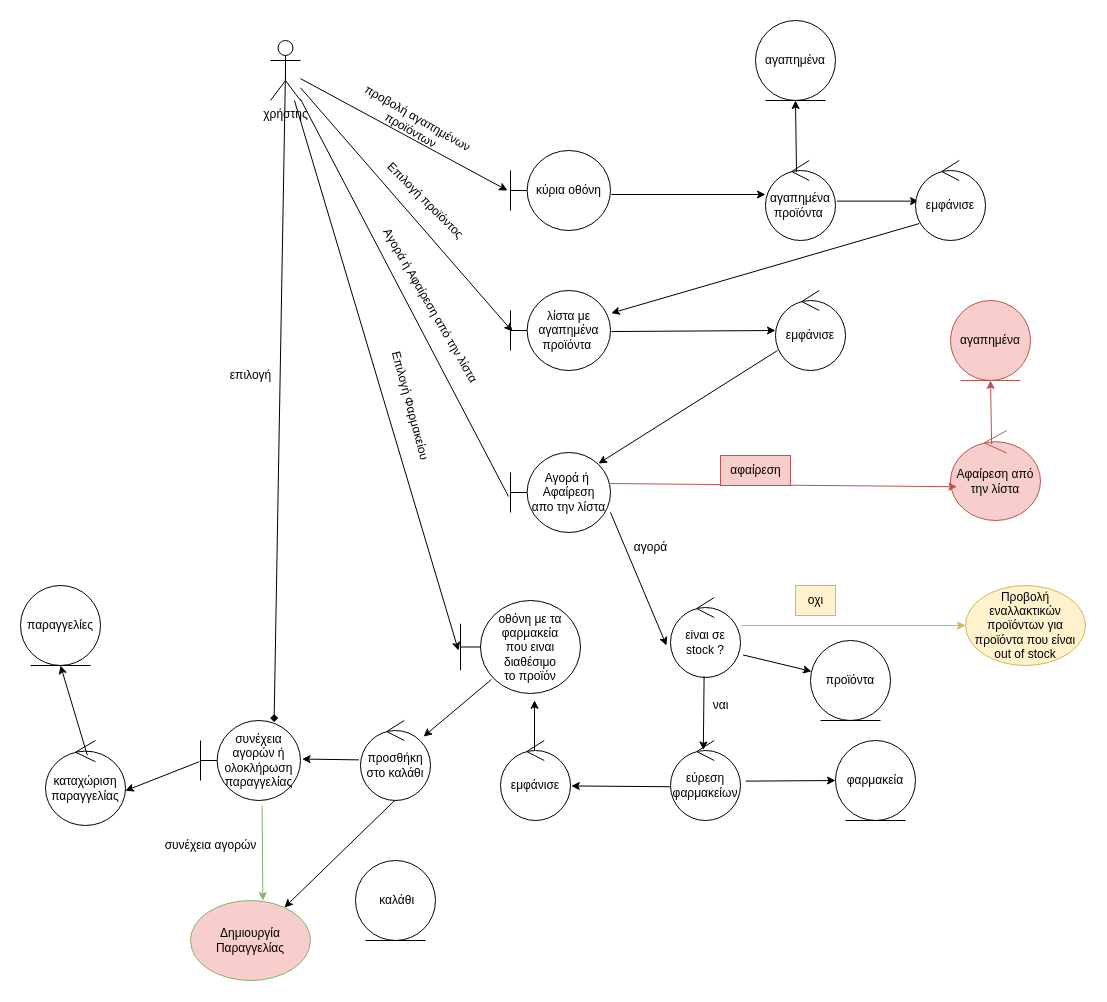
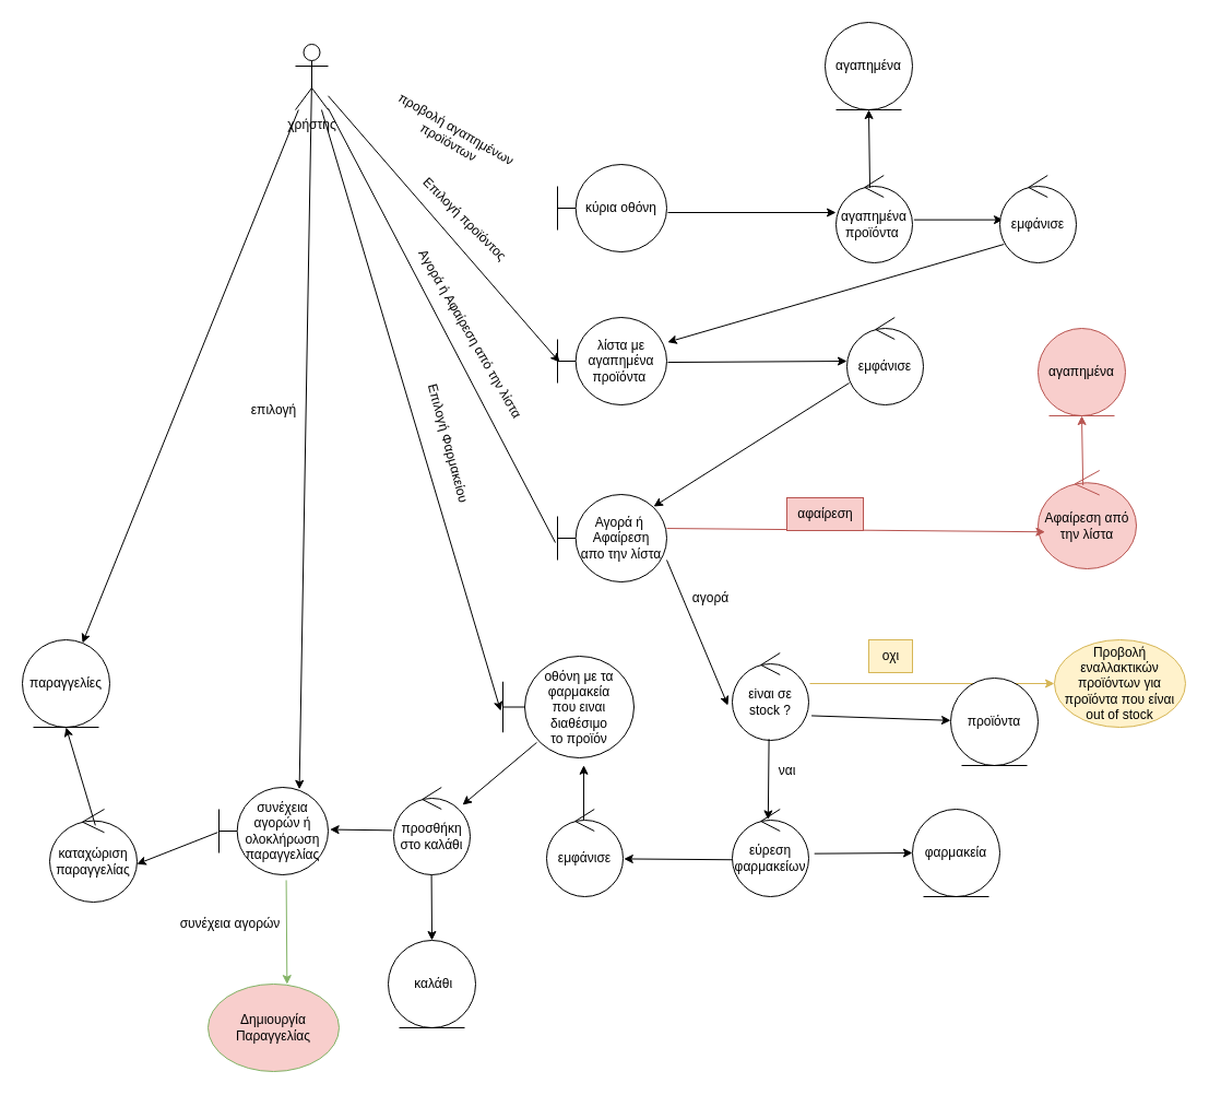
  <mxCell id="0" />
  <mxCell id="1" parent="0" />
  <mxCell id="2" value="χρήστης" style="shape=umlActor;verticalLabelPosition=bottom;verticalAlign=top;html=1;" parent="1" vertex="1"><mxGeometry x="270" y="40" width="30" height="60" as="geometry" /></mxCell>
  <mxCell id="3" value="κύρια οθόνη" style="shape=umlBoundary;whiteSpace=wrap;html=1;" parent="1" vertex="1"><mxGeometry x="510" y="150" width="100" height="80" as="geometry" /></mxCell>
  <mxCell id="4" value="προβολή&amp;nbsp;αγαπημένων &lt;br&gt;προϊόντων&lt;br&gt;&amp;nbsp;" style="text;html=1;align=center;verticalAlign=middle;resizable=0;points=[];autosize=1;strokeColor=none;fillColor=none;rotation=30;" parent="1" vertex="1"><mxGeometry x="340" y="100" width="140" height="60" as="geometry" /></mxCell>
  <mxCell id="5" value="αγαπημένα&lt;br style=&quot;border-color: var(--border-color);&quot;&gt;προϊόντα&amp;nbsp;" style="ellipse;shape=umlControl;whiteSpace=wrap;html=1;" parent="1" vertex="1"><mxGeometry x="765" y="160" width="70" height="80" as="geometry" /></mxCell>
  <mxCell id="6" value="λίστα με αγαπημένα&lt;br style=&quot;border-color: var(--border-color);&quot;&gt;&lt;span style=&quot;&quot;&gt;προϊόντα&amp;nbsp;&lt;/span&gt;" style="shape=umlBoundary;whiteSpace=wrap;html=1;" parent="1" vertex="1"><mxGeometry x="510" y="290" width="100" height="80" as="geometry" /></mxCell>
  <mxCell id="7" value="" style="endArrow=classic;html=1;rounded=0;exitX=1.01;exitY=0.55;exitDx=0;exitDy=0;exitPerimeter=0;entryX=0;entryY=0.425;entryDx=0;entryDy=0;entryPerimeter=0;" parent="1" source="3" target="5" edge="1"><mxGeometry width="50" height="50" relative="1" as="geometry"><mxPoint x="1370" y="400" as="sourcePoint" /><mxPoint x="1420" y="350" as="targetPoint" /></mxGeometry></mxCell>
  <mxCell id="8" value="εμφάνισε" style="ellipse;shape=umlControl;whiteSpace=wrap;html=1;" parent="1" vertex="1"><mxGeometry x="775" y="290" width="70" height="80" as="geometry" /></mxCell>
  <mxCell id="9" value="" style="endArrow=classic;html=1;rounded=0;exitX=1.01;exitY=0.513;exitDx=0;exitDy=0;exitPerimeter=0;entryX=0;entryY=0.5;entryDx=0;entryDy=0;entryPerimeter=0;" parent="1" source="6" target="8" edge="1"><mxGeometry width="50" height="50" relative="1" as="geometry"><mxPoint x="1400" y="510" as="sourcePoint" /><mxPoint x="1450" y="460" as="targetPoint" /></mxGeometry></mxCell>
  <mxCell id="10" value="Αγορά ή&amp;nbsp; Αφαίρεση&lt;br style=&quot;border-color: var(--border-color);&quot;&gt;&lt;span style=&quot;&quot;&gt;απο την λίστα&lt;/span&gt;" style="shape=umlBoundary;whiteSpace=wrap;html=1;" parent="1" vertex="1"><mxGeometry x="510" y="452" width="100" height="80" as="geometry" /></mxCell>
  <mxCell id="11" value="" style="endArrow=classic;html=1;rounded=0;exitX=0.029;exitY=0.75;exitDx=0;exitDy=0;exitPerimeter=0;entryX=0.88;entryY=0.138;entryDx=0;entryDy=0;entryPerimeter=0;" parent="1" source="8" target="10" edge="1"><mxGeometry width="50" height="50" relative="1" as="geometry"><mxPoint x="1040" y="572" as="sourcePoint" /><mxPoint x="1090" y="522" as="targetPoint" /></mxGeometry></mxCell>
  <mxCell id="12" value="Aγορά ή Αφαίρεση από την λίστα" style="text;html=1;align=center;verticalAlign=middle;resizable=0;points=[];autosize=1;strokeColor=none;fillColor=none;rotation=60;" parent="1" vertex="1"><mxGeometry x="330" y="290" width="200" height="30" as="geometry" /></mxCell>
  <mxCell id="13" value="Επιλογή προϊόντος" style="text;html=1;align=center;verticalAlign=middle;resizable=0;points=[];autosize=1;strokeColor=none;fillColor=none;rotation=45;" parent="1" vertex="1"><mxGeometry x="360" y="185" width="130" height="30" as="geometry" /></mxCell>
  <mxCell id="14" value="" style="endArrow=classic;html=1;rounded=0;exitX=1;exitY=0.75;exitDx=0;exitDy=0;exitPerimeter=0;entryX=-0.057;entryY=0.6;entryDx=0;entryDy=0;entryPerimeter=0;" parent="1" source="10" target="15" edge="1"><mxGeometry width="50" height="50" relative="1" as="geometry"><mxPoint x="970" y="562" as="sourcePoint" /><mxPoint x="1140" y="687" as="targetPoint" /></mxGeometry></mxCell>
  <mxCell id="15" value="εiναι σε stock ?" style="ellipse;shape=umlControl;whiteSpace=wrap;html=1;" parent="1" vertex="1"><mxGeometry x="670" y="597" width="70" height="80" as="geometry" /></mxCell>
  <mxCell id="16" value="αγορά" style="text;html=1;align=center;verticalAlign=middle;resizable=0;points=[];autosize=1;strokeColor=none;fillColor=none;" parent="1" vertex="1"><mxGeometry x="620" y="532" width="60" height="30" as="geometry" /></mxCell>
  <mxCell id="17" value="φαρμακεία" style="ellipse;shape=umlEntity;whiteSpace=wrap;html=1;" parent="1" vertex="1"><mxGeometry x="835" y="740" width="80" height="80" as="geometry" /></mxCell>
  <mxCell id="18" value="εμφάνισε" style="ellipse;shape=umlControl;whiteSpace=wrap;html=1;" parent="1" vertex="1"><mxGeometry x="500" y="740" width="70" height="80" as="geometry" /></mxCell>
  <mxCell id="19" value="ναι" style="text;html=1;align=center;verticalAlign=middle;resizable=0;points=[];autosize=1;strokeColor=none;fillColor=none;" parent="1" vertex="1"><mxGeometry x="700" y="690" width="40" height="30" as="geometry" /></mxCell>
  <mxCell id="20" value="οθόνη με τα φαρμακεία&lt;br style=&quot;border-color: var(--border-color);&quot;&gt;&lt;span style=&quot;&quot;&gt;που ειναι διαθέσιμο&lt;/span&gt;&lt;br style=&quot;border-color: var(--border-color);&quot;&gt;&lt;span style=&quot;&quot;&gt;το προϊόν&lt;/span&gt;" style="shape=umlBoundary;whiteSpace=wrap;html=1;" parent="1" vertex="1"><mxGeometry x="460" y="600" width="120" height="93" as="geometry" /></mxCell>
  <mxCell id="21" value="προσθήκη στο καλάθι" style="ellipse;shape=umlControl;whiteSpace=wrap;html=1;" parent="1" vertex="1"><mxGeometry x="360" y="720" width="70" height="80" as="geometry" /></mxCell>
  <mxCell id="22" value="Αφαίρεση από την λίστα" style="ellipse;shape=umlControl;whiteSpace=wrap;html=1;fillColor=#f8cecc;strokeColor=#b85450;" parent="1" vertex="1"><mxGeometry x="950" y="430" width="90" height="90" as="geometry" /></mxCell>
  <mxCell id="23" value="αγαπημένα" style="ellipse;shape=umlEntity;whiteSpace=wrap;html=1;fillColor=#f8cecc;strokeColor=#b85450;" parent="1" vertex="1"><mxGeometry x="950" y="300" width="80" height="80" as="geometry" /></mxCell>
  <mxCell id="24" value="" style="endArrow=classic;html=1;rounded=0;exitX=1;exitY=0.388;exitDx=0;exitDy=0;exitPerimeter=0;entryX=0.071;entryY=0.625;entryDx=0;entryDy=0;entryPerimeter=0;fillColor=#f8cecc;strokeColor=#b85450;" parent="1" source="10" target="22" edge="1"><mxGeometry width="50" height="50" relative="1" as="geometry"><mxPoint x="1210" y="682" as="sourcePoint" /><mxPoint x="1260" y="632" as="targetPoint" /></mxGeometry></mxCell>
  <mxCell id="25" value="" style="endArrow=classic;html=1;rounded=0;exitX=0.457;exitY=0.15;exitDx=0;exitDy=0;exitPerimeter=0;entryX=0.5;entryY=1;entryDx=0;entryDy=0;fillColor=#f8cecc;strokeColor=#b85450;" parent="1" source="22" target="23" edge="1"><mxGeometry width="50" height="50" relative="1" as="geometry"><mxPoint x="1210" y="682" as="sourcePoint" /><mxPoint x="1260" y="632" as="targetPoint" /></mxGeometry></mxCell>
  <mxCell id="26" value="αφαίρεση" style="text;html=1;align=center;verticalAlign=middle;resizable=0;points=[];autosize=1;strokeColor=#b85450;fillColor=#f8cecc;" parent="1" vertex="1"><mxGeometry x="720" y="455" width="70" height="30" as="geometry" /></mxCell>
  <mxCell id="27" value="Προβολή εναλλακτικών προϊόντων για προϊόντα που είναι out of stock" style="ellipse;whiteSpace=wrap;html=1;fillColor=#fff2cc;strokeColor=#d6b656;" parent="1" vertex="1"><mxGeometry x="965" y="585" width="120" height="80" as="geometry" /></mxCell>
  <mxCell id="28" value="" style="endArrow=classic;html=1;rounded=0;exitX=1.014;exitY=0.35;exitDx=0;exitDy=0;exitPerimeter=0;fillColor=#fff2cc;strokeColor=#d6b656;entryX=0;entryY=0.5;entryDx=0;entryDy=0;" parent="1" source="15" target="27" edge="1"><mxGeometry width="50" height="50" relative="1" as="geometry"><mxPoint x="1360" y="782" as="sourcePoint" /><mxPoint x="1330" y="762" as="targetPoint" /></mxGeometry></mxCell>
  <mxCell id="29" value="οχι" style="text;html=1;align=center;verticalAlign=middle;resizable=0;points=[];autosize=1;strokeColor=#d6b656;fillColor=#fff2cc;" parent="1" vertex="1"><mxGeometry x="795" y="585" width="40" height="30" as="geometry" /></mxCell>
- <mxCell id="30" value="" style="endArrow=classic;html=1;rounded=0;entryX=-0.03;entryY=0.5;entryDx=0;entryDy=0;entryPerimeter=0;" parent="1" source="2" target="3" edge="1"><mxGeometry width="50" height="50" relative="1" as="geometry"><mxPoint x="960" y="140" as="sourcePoint" /><mxPoint x="1010" y="90" as="targetPoint" /></mxGeometry></mxCell>
+ <mxCell id="30" value="" style="endArrow=classic;html=1;rounded=0;" parent="1" source="2" target="52" edge="1"><mxGeometry width="50" height="50" relative="1" as="geometry"><mxPoint x="960" y="140" as="sourcePoint" /><mxPoint x="1010" y="90" as="targetPoint" /></mxGeometry></mxCell>
  <mxCell id="31" value="" style="endArrow=classic;html=1;rounded=0;entryX=0.02;entryY=0.513;entryDx=0;entryDy=0;entryPerimeter=0;" parent="1" source="2" target="6" edge="1"><mxGeometry width="50" height="50" relative="1" as="geometry"><mxPoint x="960" y="280" as="sourcePoint" /><mxPoint x="1010" y="230" as="targetPoint" /></mxGeometry></mxCell>
  <mxCell id="32" value="" style="endArrow=classic;html=1;rounded=0;exitX=1.02;exitY=0.508;exitDx=0;exitDy=0;exitPerimeter=0;entryX=0.043;entryY=0.508;entryDx=0;entryDy=0;entryPerimeter=0;" parent="1" source="5" target="54" edge="1"><mxGeometry width="50" height="50" relative="1" as="geometry"><mxPoint x="920" y="250" as="sourcePoint" /><mxPoint x="970" y="200" as="targetPoint" /></mxGeometry></mxCell>
  <mxCell id="33" value="" style="endArrow=none;html=1;rounded=0;entryX=-0.02;entryY=0.55;entryDx=0;entryDy=0;entryPerimeter=0;" parent="1" source="2" target="10" edge="1"><mxGeometry width="50" height="50" relative="1" as="geometry"><mxPoint x="920" y="350" as="sourcePoint" /><mxPoint x="970" y="300" as="targetPoint" /></mxGeometry></mxCell>
  <mxCell id="34" value="" style="endArrow=classic;html=1;rounded=0;entryX=-0.017;entryY=0.538;entryDx=0;entryDy=0;entryPerimeter=0;" parent="1" source="2" target="20" edge="1"><mxGeometry width="50" height="50" relative="1" as="geometry"><mxPoint x="310" y="109" as="sourcePoint" /><mxPoint x="518" y="506" as="targetPoint" /></mxGeometry></mxCell>
  <mxCell id="35" value="Επιλογή Φαρμακείου" style="text;html=1;align=center;verticalAlign=middle;resizable=0;points=[];autosize=1;strokeColor=none;fillColor=none;rotation=75;" parent="1" vertex="1"><mxGeometry x="340" y="390" width="140" height="30" as="geometry" /></mxCell>
  <mxCell id="36" value="" style="endArrow=classic;html=1;rounded=0;exitX=0.258;exitY=0.849;exitDx=0;exitDy=0;exitPerimeter=0;" parent="1" source="20" target="21" edge="1"><mxGeometry width="50" height="50" relative="1" as="geometry"><mxPoint x="920" y="570" as="sourcePoint" /><mxPoint x="970" y="520" as="targetPoint" /></mxGeometry></mxCell>
  <mxCell id="37" value="συνέχεια αγορών ή ολοκλήρωση παραγγελίας" style="shape=umlBoundary;whiteSpace=wrap;html=1;" parent="1" vertex="1"><mxGeometry x="200" y="720" width="100" height="80" as="geometry" /></mxCell>
  <mxCell id="38" value="" style="endArrow=classic;html=1;rounded=0;exitX=-0.023;exitY=0.492;exitDx=0;exitDy=0;exitPerimeter=0;entryX=1.016;entryY=0.482;entryDx=0;entryDy=0;entryPerimeter=0;" parent="1" source="21" target="37" edge="1"><mxGeometry width="50" height="50" relative="1" as="geometry"><mxPoint x="190" y="770" as="sourcePoint" /><mxPoint x="240" y="720" as="targetPoint" /></mxGeometry></mxCell>
- <mxCell id="39" value="" style="endArrow=diamond;html=1;rounded=0;exitX=0.5;exitY=0.5;exitDx=0;exitDy=0;exitPerimeter=0;entryX=0.736;entryY=0.022;entryDx=0;entryDy=0;entryPerimeter=0;" parent="1" source="2" target="37" edge="1"><mxGeometry width="50" height="50" relative="1" as="geometry"><mxPoint x="190" y="270" as="sourcePoint" /><mxPoint x="240" y="220" as="targetPoint" /></mxGeometry></mxCell>
+ <mxCell id="39" value="" style="endArrow=classic;html=1;rounded=0;exitX=0.5;exitY=0.5;exitDx=0;exitDy=0;exitPerimeter=0;entryX=0.736;entryY=0.022;entryDx=0;entryDy=0;entryPerimeter=0;" parent="1" source="2" target="37" edge="1"><mxGeometry width="50" height="50" relative="1" as="geometry"><mxPoint x="190" y="270" as="sourcePoint" /><mxPoint x="240" y="220" as="targetPoint" /></mxGeometry></mxCell>
  <mxCell id="40" value="επιλογή" style="text;html=1;align=center;verticalAlign=middle;resizable=0;points=[];autosize=1;strokeColor=none;fillColor=none;" parent="1" vertex="1"><mxGeometry x="220" y="360" width="60" height="30" as="geometry" /></mxCell>
  <mxCell id="41" value="Δημιουργία Παραγγελίας" style="ellipse;whiteSpace=wrap;html=1;fillColor=#f8cecc;strokeColor=#82b366;" parent="1" vertex="1"><mxGeometry x="190" y="900" width="120" height="80" as="geometry" /></mxCell>
  <mxCell id="42" value="συνέχεια αγορών" style="text;html=1;align=center;verticalAlign=middle;resizable=0;points=[];autosize=1;strokeColor=none;fillColor=none;" parent="1" vertex="1"><mxGeometry x="150" y="830" width="120" height="30" as="geometry" /></mxCell>
  <mxCell id="43" value="" style="endArrow=classic;html=1;rounded=0;exitX=0.616;exitY=1.062;exitDx=0;exitDy=0;exitPerimeter=0;entryX=0.603;entryY=0.002;entryDx=0;entryDy=0;entryPerimeter=0;fillColor=#d5e8d4;strokeColor=#82b366;" parent="1" source="37" target="41" edge="1"><mxGeometry width="50" height="50" relative="1" as="geometry"><mxPoint x="190" y="870" as="sourcePoint" /><mxPoint x="240" y="820" as="targetPoint" /></mxGeometry></mxCell>
  <mxCell id="44" value="&amp;nbsp;καλάθι" style="ellipse;shape=umlEntity;whiteSpace=wrap;html=1;" parent="1" vertex="1"><mxGeometry x="355" y="860" width="80" height="80" as="geometry" /></mxCell>
- <mxCell id="45" value="" style="endArrow=classic;html=1;rounded=0;exitX=0.494;exitY=0.995;exitDx=0;exitDy=0;exitPerimeter=0;" parent="1" source="21" target="41" edge="1"><mxGeometry width="50" height="50" relative="1" as="geometry"><mxPoint x="370" y="870" as="sourcePoint" /><mxPoint x="420" y="820" as="targetPoint" /></mxGeometry></mxCell>
+ <mxCell id="45" value="" style="endArrow=classic;html=1;rounded=0;exitX=0.494;exitY=0.995;exitDx=0;exitDy=0;exitPerimeter=0;entryX=0.5;entryY=0;entryDx=0;entryDy=0;" parent="1" source="21" target="44" edge="1"><mxGeometry width="50" height="50" relative="1" as="geometry"><mxPoint x="370" y="870" as="sourcePoint" /><mxPoint x="420" y="820" as="targetPoint" /></mxGeometry></mxCell>
  <mxCell id="46" value="" style="endArrow=classic;html=1;rounded=0;exitX=-0.012;exitY=0.515;exitDx=0;exitDy=0;exitPerimeter=0;entryX=0.998;entryY=0.591;entryDx=0;entryDy=0;entryPerimeter=0;" parent="1" source="37" target="51" edge="1"><mxGeometry width="50" height="50" relative="1" as="geometry"><mxPoint x="260" y="770" as="sourcePoint" /><mxPoint x="310" y="720" as="targetPoint" /></mxGeometry></mxCell>
  <mxCell id="47" value="αγαπημένα" style="ellipse;shape=umlEntity;whiteSpace=wrap;html=1;" parent="1" vertex="1"><mxGeometry x="755" y="20" width="80" height="80" as="geometry" /></mxCell>
  <mxCell id="48" value="" style="endArrow=classic;html=1;rounded=0;entryX=0.5;entryY=1;entryDx=0;entryDy=0;exitX=0.443;exitY=0.143;exitDx=0;exitDy=0;exitPerimeter=0;" parent="1" source="5" target="47" edge="1"><mxGeometry width="50" height="50" relative="1" as="geometry"><mxPoint x="570" y="180" as="sourcePoint" /><mxPoint x="620" y="130" as="targetPoint" /></mxGeometry></mxCell>
- <mxCell id="49" value="προϊόντα" style="ellipse;shape=umlEntity;whiteSpace=wrap;html=1;" parent="1" vertex="1"><mxGeometry x="810" y="640" width="80" height="80" as="geometry" /></mxCell>
+ <mxCell id="49" value="προϊόντα" style="ellipse;shape=umlEntity;whiteSpace=wrap;html=1;" parent="1" vertex="1"><mxGeometry x="870" y="620" width="80" height="80" as="geometry" /></mxCell>
  <mxCell id="50" value="" style="endArrow=classic;html=1;rounded=0;exitX=1.037;exitY=0.718;exitDx=0;exitDy=0;exitPerimeter=0;" parent="1" source="15" target="49" edge="1"><mxGeometry width="50" height="50" relative="1" as="geometry"><mxPoint x="750" y="540" as="sourcePoint" /><mxPoint x="800" y="490" as="targetPoint" /></mxGeometry></mxCell>
  <mxCell id="51" value="καταχώριση παραγγελίας" style="ellipse;shape=umlControl;whiteSpace=wrap;html=1;" parent="1" vertex="1"><mxGeometry x="45" y="740" width="80" height="85" as="geometry" /></mxCell>
  <mxCell id="52" value="παραγγελίες" style="ellipse;shape=umlEntity;whiteSpace=wrap;html=1;" parent="1" vertex="1"><mxGeometry x="20" y="585" width="80" height="80" as="geometry" /></mxCell>
  <mxCell id="53" value="" style="endArrow=classic;html=1;rounded=0;entryX=0.5;entryY=1;entryDx=0;entryDy=0;exitX=0.523;exitY=0.174;exitDx=0;exitDy=0;exitPerimeter=0;" parent="1" source="51" target="52" edge="1"><mxGeometry width="50" height="50" relative="1" as="geometry"><mxPoint x="70" y="740" as="sourcePoint" /><mxPoint x="120" y="690" as="targetPoint" /></mxGeometry></mxCell>
  <mxCell id="54" value="εμφάνισε" style="ellipse;shape=umlControl;whiteSpace=wrap;html=1;" vertex="1" parent="1"><mxGeometry x="915" y="160" width="70" height="80" as="geometry" /></mxCell>
  <mxCell id="55" value="" style="endArrow=classic;html=1;rounded=0;exitX=0.054;exitY=0.788;exitDx=0;exitDy=0;exitPerimeter=0;entryX=1.008;entryY=0.283;entryDx=0;entryDy=0;entryPerimeter=0;" edge="1" parent="1" source="54" target="6"><mxGeometry width="50" height="50" relative="1" as="geometry"><mxPoint x="620" y="340" as="sourcePoint" /><mxPoint x="670" y="290" as="targetPoint" /></mxGeometry></mxCell>
  <mxCell id="56" value="εύρεση&lt;br&gt;φαρμακείων" style="ellipse;shape=umlControl;whiteSpace=wrap;html=1;" vertex="1" parent="1"><mxGeometry x="670" y="740" width="70" height="80" as="geometry" /></mxCell>
  <mxCell id="57" value="" style="endArrow=classic;html=1;rounded=0;entryX=0.469;entryY=0.118;entryDx=0;entryDy=0;entryPerimeter=0;exitX=0.48;exitY=0.985;exitDx=0;exitDy=0;exitPerimeter=0;" edge="1" parent="1" source="15" target="56"><mxGeometry width="50" height="50" relative="1" as="geometry"><mxPoint x="620" y="740" as="sourcePoint" /><mxPoint x="670" y="690" as="targetPoint" /></mxGeometry></mxCell>
  <mxCell id="58" value="" style="endArrow=classic;html=1;rounded=0;entryX=0;entryY=0.5;entryDx=0;entryDy=0;exitX=1.074;exitY=0.508;exitDx=0;exitDy=0;exitPerimeter=0;" edge="1" parent="1" source="56" target="17"><mxGeometry width="50" height="50" relative="1" as="geometry"><mxPoint x="620" y="740" as="sourcePoint" /><mxPoint x="670" y="690" as="targetPoint" /></mxGeometry></mxCell>
  <mxCell id="59" value="" style="endArrow=classic;html=1;rounded=0;exitX=0;exitY=0.578;exitDx=0;exitDy=0;exitPerimeter=0;entryX=1.011;entryY=0.568;entryDx=0;entryDy=0;entryPerimeter=0;" edge="1" parent="1" source="56" target="18"><mxGeometry width="50" height="50" relative="1" as="geometry"><mxPoint x="620" y="740" as="sourcePoint" /><mxPoint x="670" y="690" as="targetPoint" /></mxGeometry></mxCell>
  <mxCell id="60" value="" style="endArrow=classic;html=1;rounded=0;exitX=0.486;exitY=0.118;exitDx=0;exitDy=0;exitPerimeter=0;entryX=0.617;entryY=1.073;entryDx=0;entryDy=0;entryPerimeter=0;" edge="1" parent="1" source="18" target="20"><mxGeometry width="50" height="50" relative="1" as="geometry"><mxPoint x="620" y="740" as="sourcePoint" /><mxPoint x="670" y="690" as="targetPoint" /></mxGeometry></mxCell>
